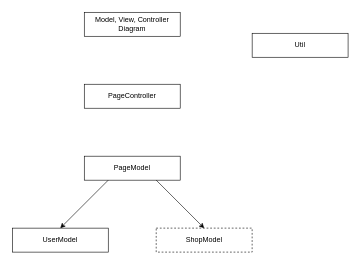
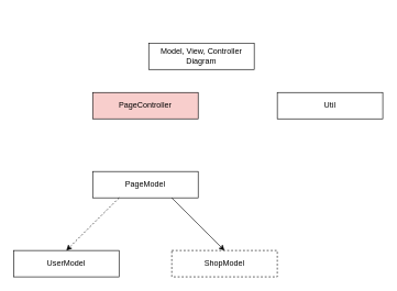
  <mxCell id="0" />
  <mxCell id="1" parent="0" />
- <mxCell id="2" value="Model, View, Controller Diagram" style="rounded=0;whiteSpace=wrap;html=1;" vertex="1" parent="1"><mxGeometry x="140" y="20" width="160" height="40" as="geometry" /></mxCell>
- <mxCell id="3" value="PageController" style="rounded=0;whiteSpace=wrap;html=1;" vertex="1" parent="1"><mxGeometry x="140" y="140" width="160" height="40" as="geometry" /></mxCell>
+ <mxCell id="2" value="Model, View, Controller Diagram" style="rounded=0;whiteSpace=wrap;html=1;" vertex="1" parent="1"><mxGeometry x="225" y="65" width="160" height="40" as="geometry" /></mxCell>
+ <mxCell id="3" value="PageController" style="rounded=0;whiteSpace=wrap;html=1;fillColor=#f8cecc;" vertex="1" parent="1"><mxGeometry x="140" y="140" width="160" height="40" as="geometry" /></mxCell>
  <mxCell id="4" value="PageModel" style="rounded=0;whiteSpace=wrap;html=1;" vertex="1" parent="1"><mxGeometry x="140" y="260" width="160" height="40" as="geometry" /></mxCell>
  <mxCell id="5" value="UserModel" style="rounded=0;whiteSpace=wrap;html=1;" vertex="1" parent="1"><mxGeometry x="20" y="380" width="160" height="40" as="geometry" /></mxCell>
  <mxCell id="6" value="ShopModel" style="rounded=0;whiteSpace=wrap;html=1;dashed=1;" vertex="1" parent="1"><mxGeometry x="260" y="380" width="160" height="40" as="geometry" /></mxCell>
- <mxCell id="7" value="" style="endArrow=classic;html=1;exitX=0.25;exitY=1;exitDx=0;exitDy=0;entryX=0.5;entryY=0;entryDx=0;entryDy=0;" edge="1" parent="1" source="4" target="5"><mxGeometry width="50" height="50" relative="1" as="geometry"><mxPoint x="260" y="300" as="sourcePoint" /><mxPoint x="310" y="250" as="targetPoint" /></mxGeometry></mxCell>
+ <mxCell id="7" value="" style="endArrow=classic;html=1;exitX=0.25;exitY=1;exitDx=0;exitDy=0;entryX=0.5;entryY=0;entryDx=0;entryDy=0;dashed=1;" edge="1" parent="1" source="4" target="5"><mxGeometry width="50" height="50" relative="1" as="geometry"><mxPoint x="260" y="300" as="sourcePoint" /><mxPoint x="310" y="250" as="targetPoint" /></mxGeometry></mxCell>
  <mxCell id="8" value="" style="endArrow=classic;html=1;entryX=0.5;entryY=0;entryDx=0;entryDy=0;" edge="1" parent="1" target="6"><mxGeometry width="50" height="50" relative="1" as="geometry"><mxPoint x="260" y="300" as="sourcePoint" /><mxPoint x="310" y="250" as="targetPoint" /></mxGeometry></mxCell>
- <mxCell id="9" value="Util" style="rounded=0;whiteSpace=wrap;html=1;" vertex="1" parent="1"><mxGeometry x="420" y="55" width="160" height="40" as="geometry" /></mxCell>
+ <mxCell id="9" value="Util" style="rounded=0;whiteSpace=wrap;html=1;" vertex="1" parent="1"><mxGeometry x="420" y="140" width="160" height="40" as="geometry" /></mxCell>
